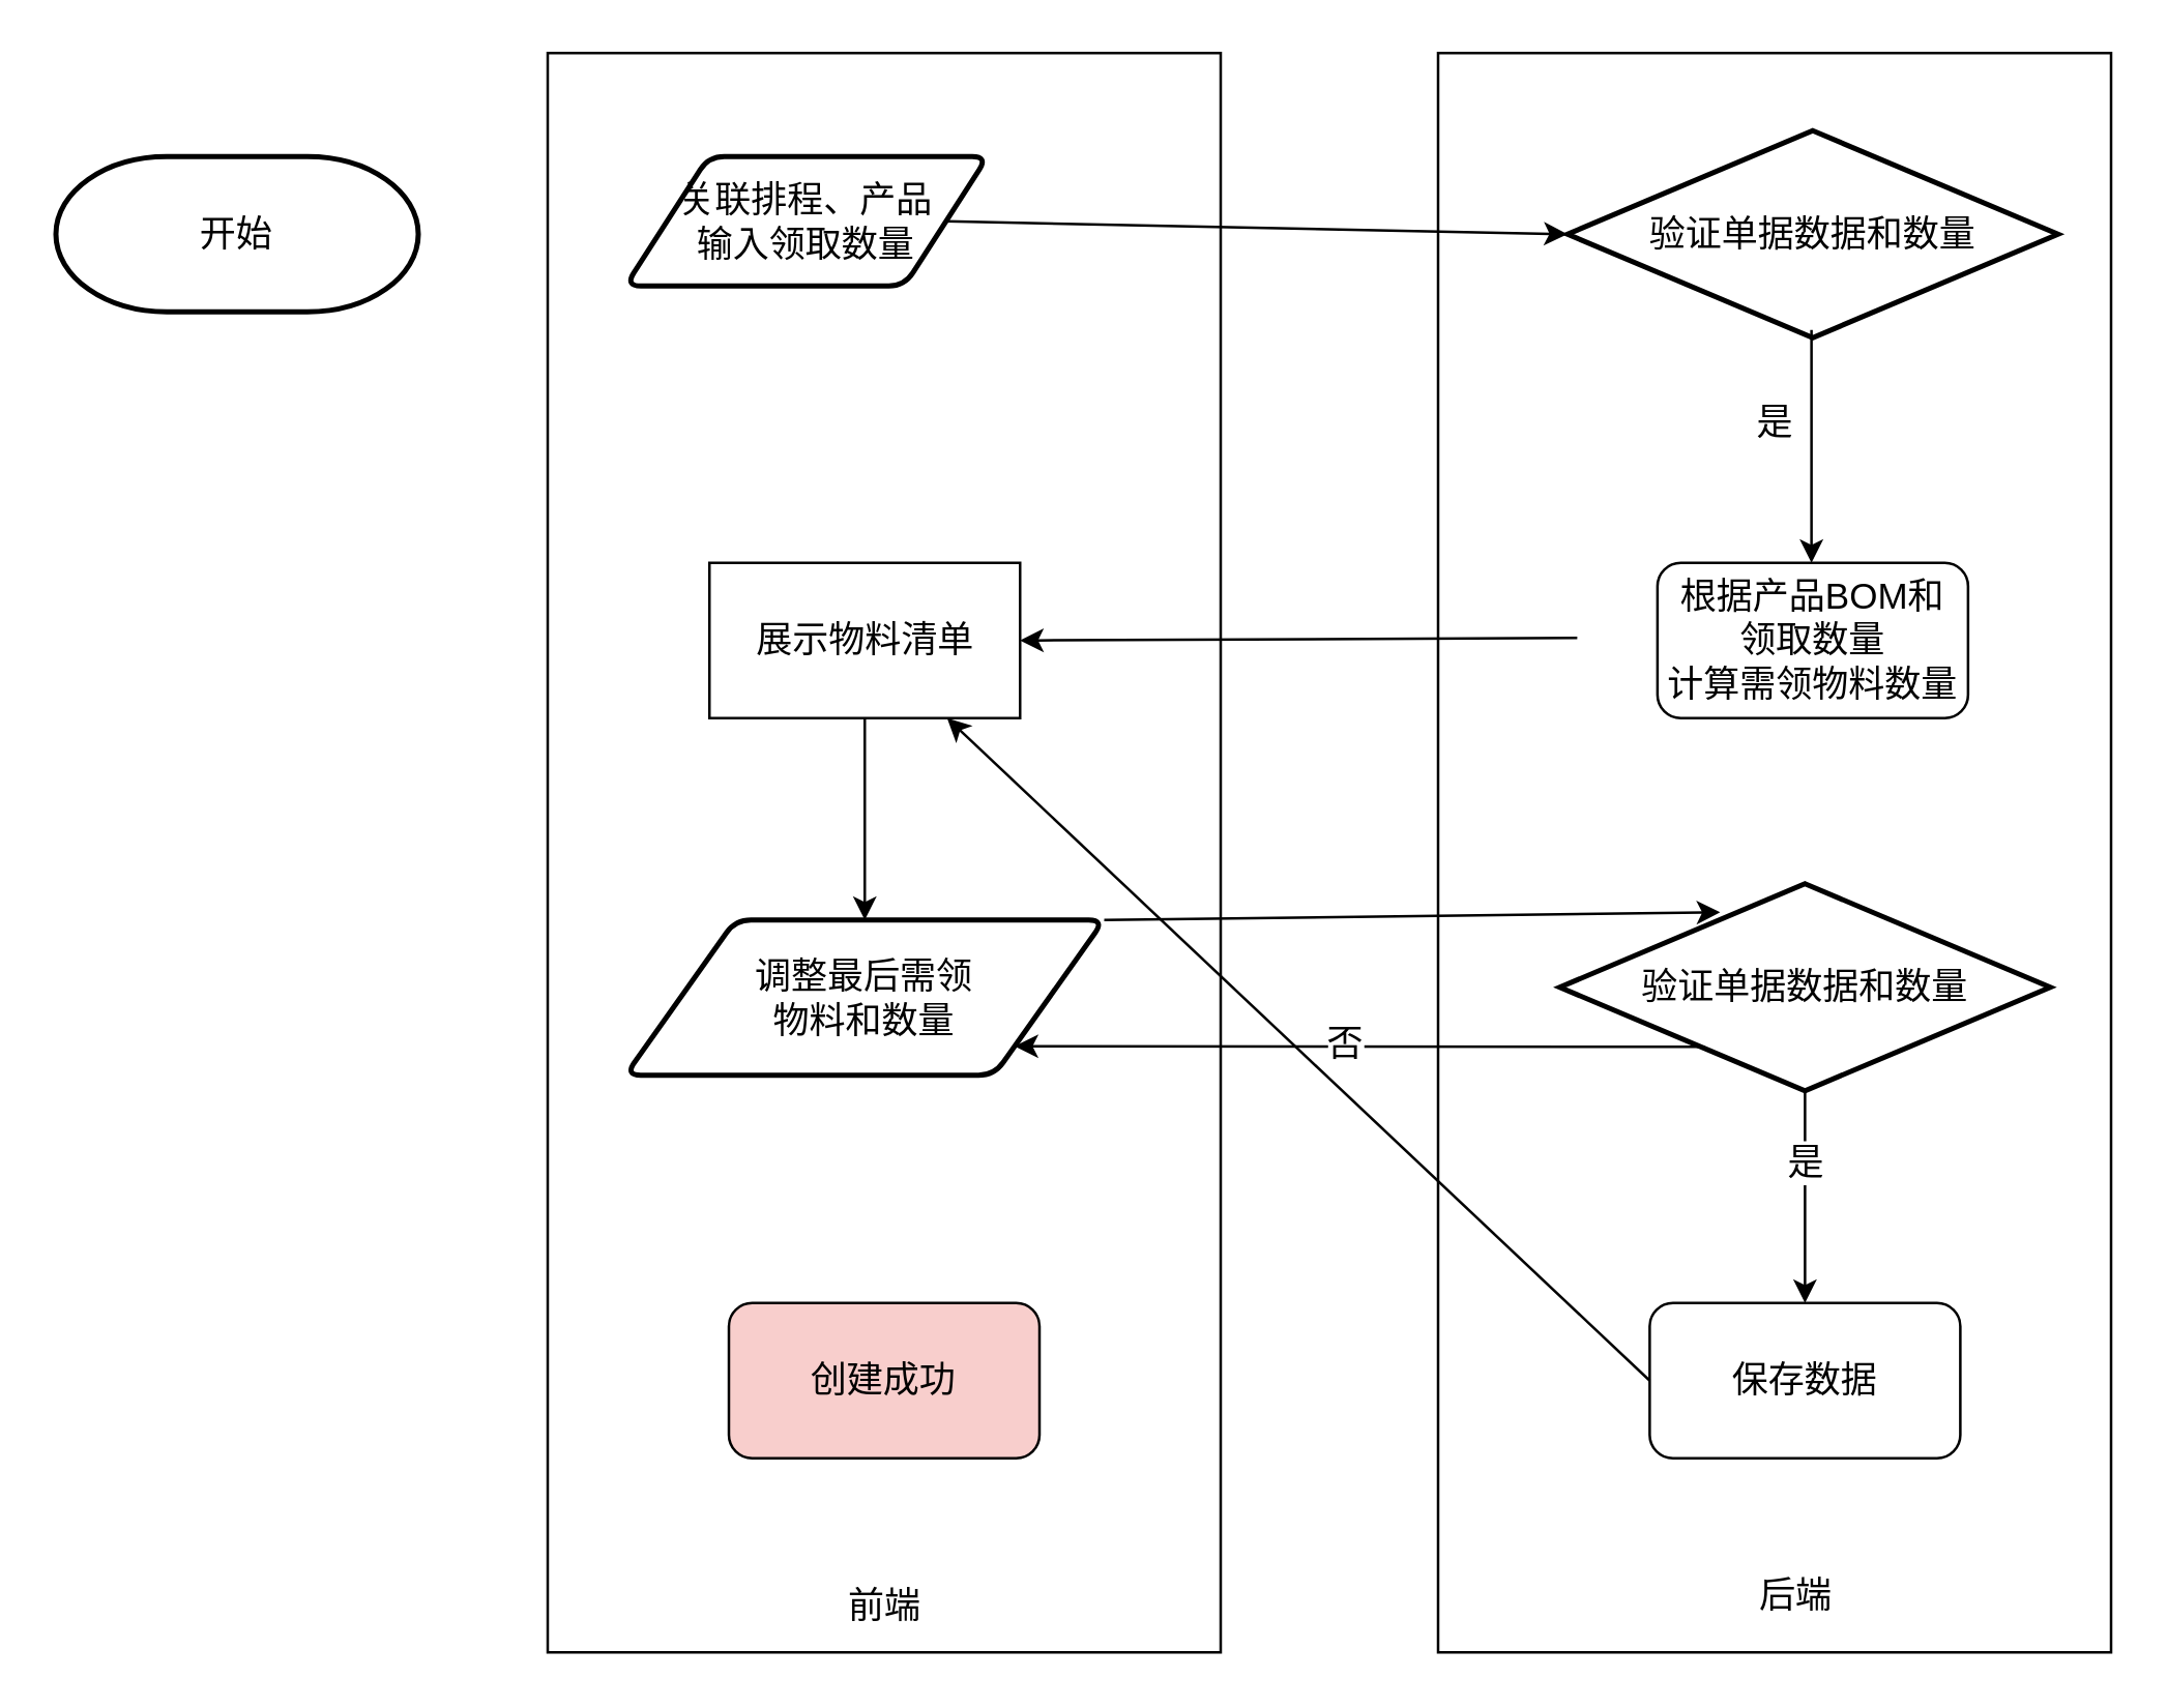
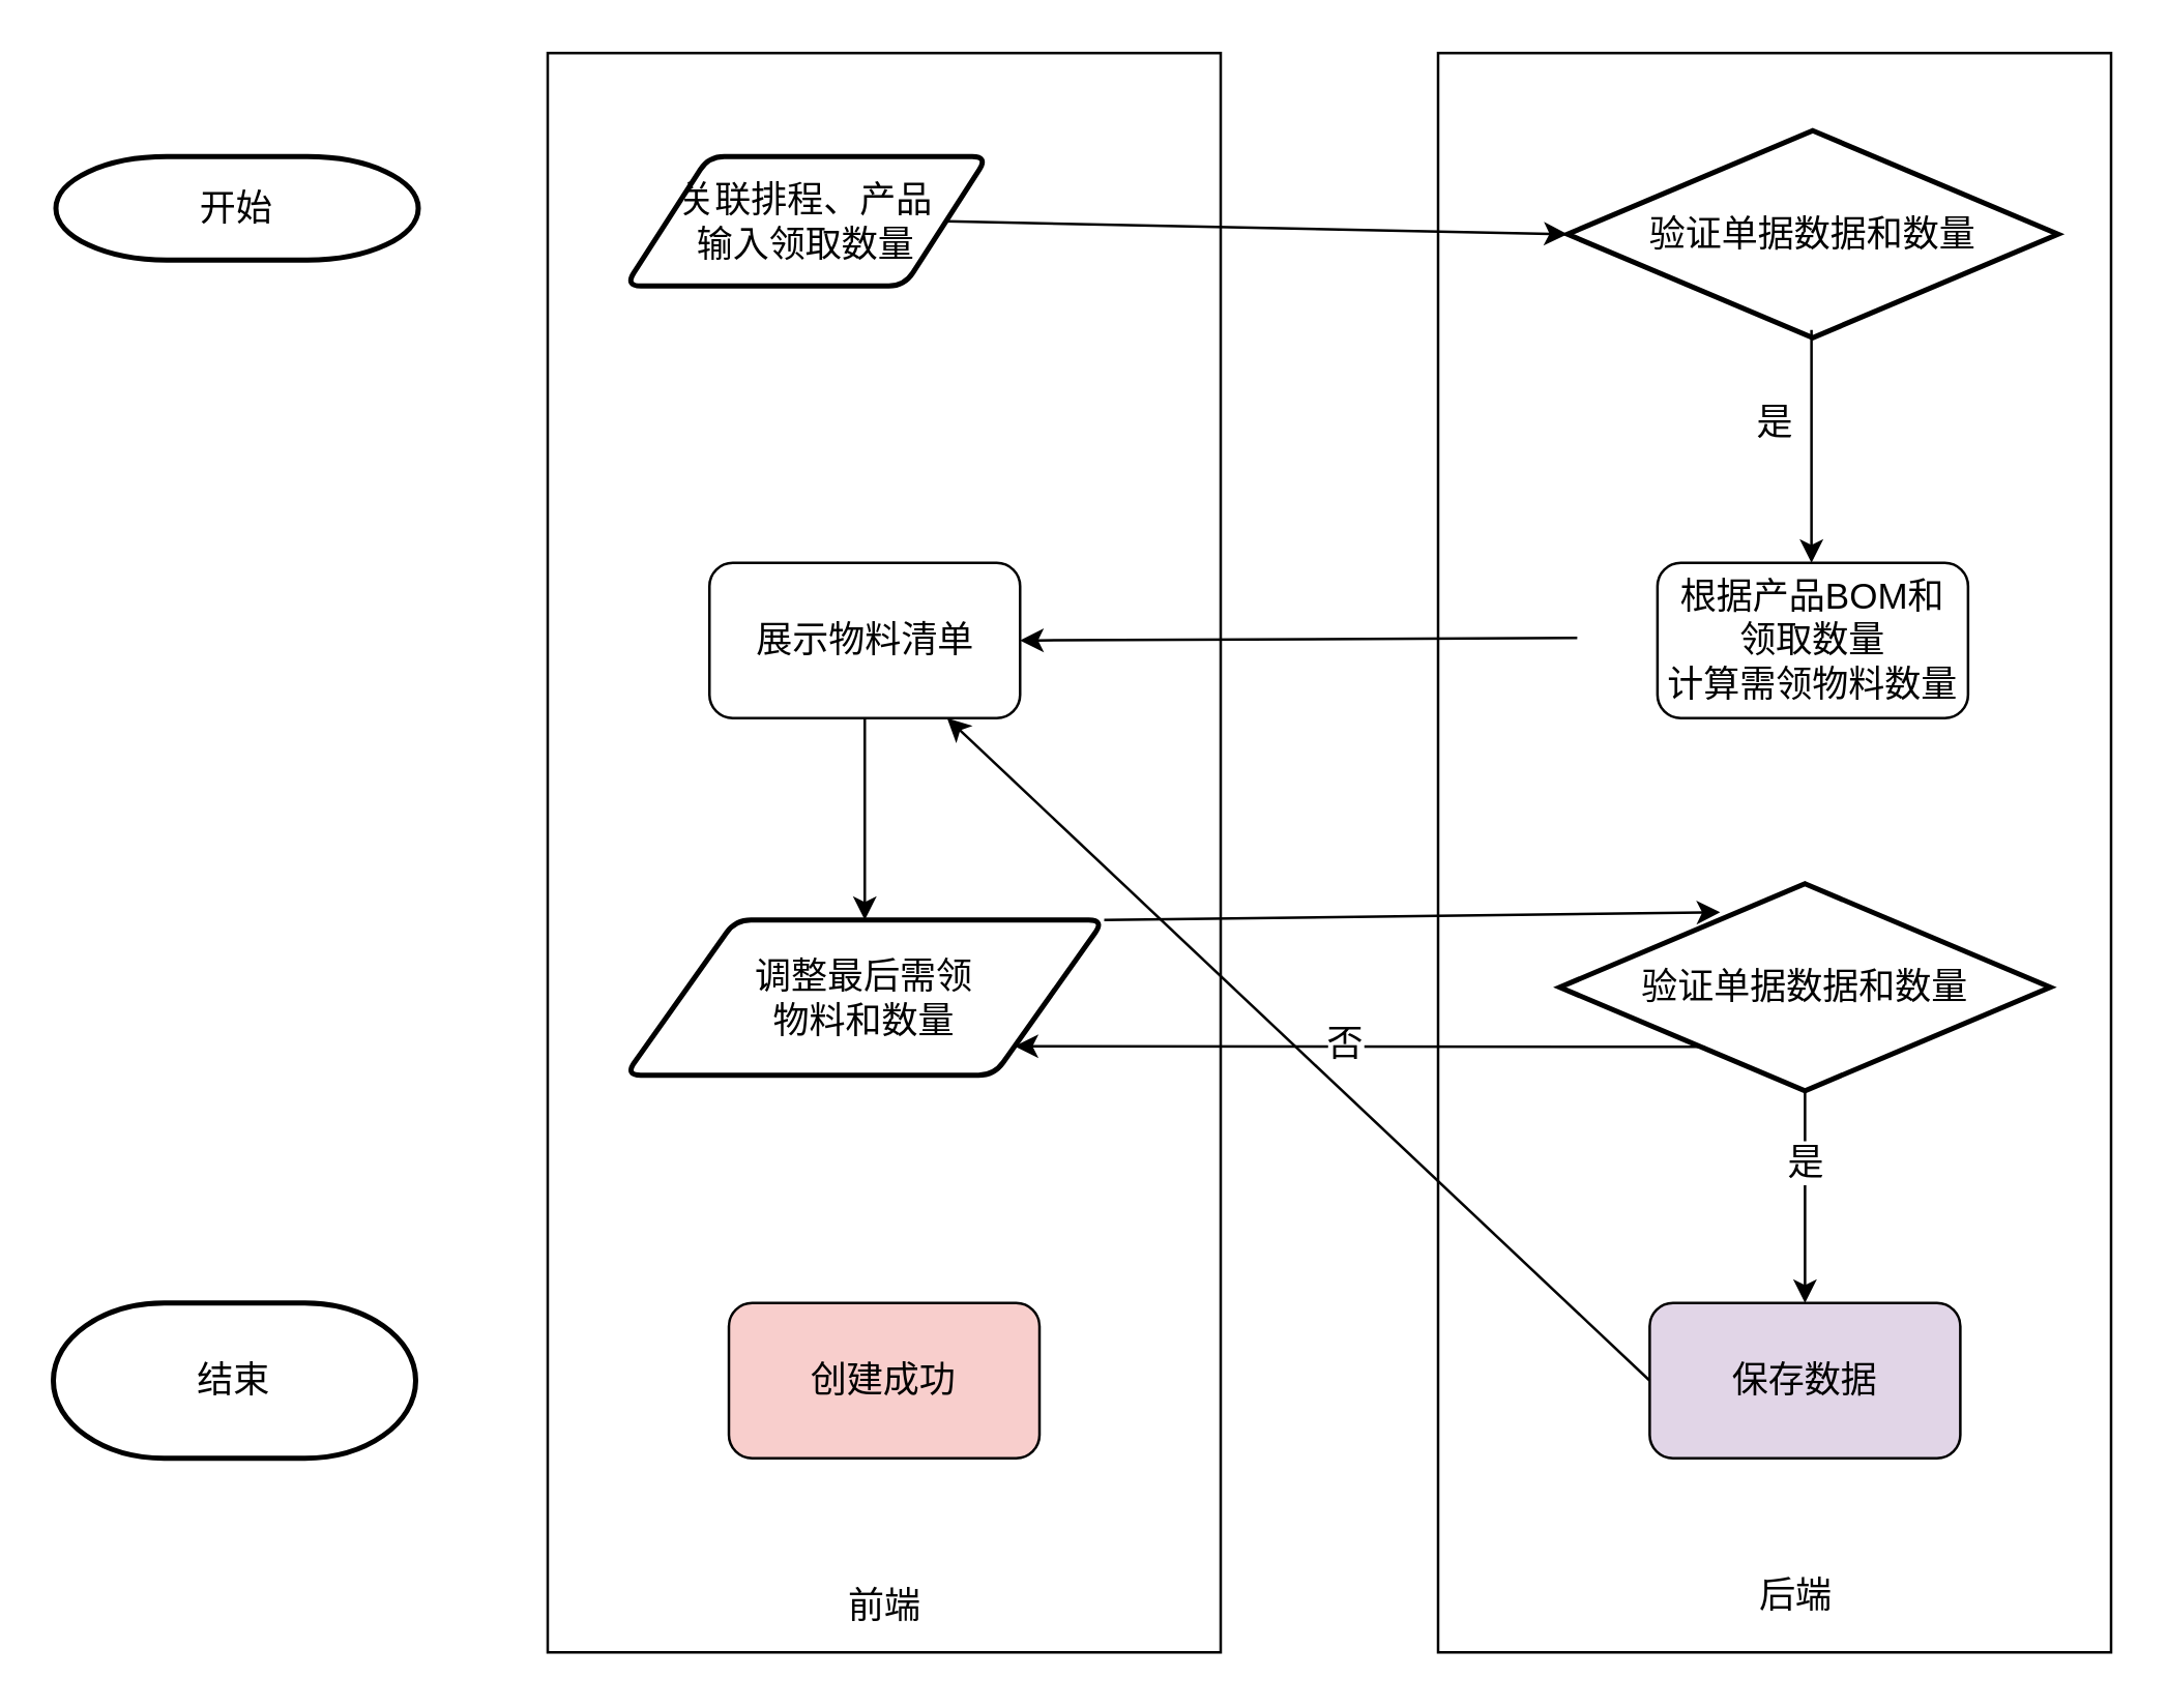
  <mxCell id="0" />
  <mxCell id="1" parent="0" />
  <mxCell id="2" value="" style="verticalLabelPosition=bottom;verticalAlign=top;html=1;shape=mxgraph.basic.rect;fillColor2=none;strokeWidth=1;size=20;indent=5;fontSize=14;" vertex="1" parent="1"><mxGeometry x="555" y="20" width="260" height="618" as="geometry" /></mxCell>
  <mxCell id="3" value="" style="verticalLabelPosition=bottom;verticalAlign=top;html=1;shape=mxgraph.basic.rect;fillColor2=none;strokeWidth=1;size=20;indent=5;fontSize=14;" vertex="1" parent="1"><mxGeometry x="211" y="20" width="260" height="618" as="geometry" /></mxCell>
- <mxCell id="4" value="开始" style="strokeWidth=2;html=1;shape=mxgraph.flowchart.terminator;whiteSpace=wrap;fontSize=14;" vertex="1" parent="1"><mxGeometry x="21" y="60" width="140" height="60" as="geometry" /></mxCell>
+ <mxCell id="4" value="开始" style="strokeWidth=2;html=1;shape=mxgraph.flowchart.terminator;whiteSpace=wrap;fontSize=14;" vertex="1" parent="1"><mxGeometry x="21" y="60" width="140" height="40" as="geometry" /></mxCell>
  <mxCell id="5" value="关联排程、产品&lt;br&gt;输入领取数量" style="shape=parallelogram;html=1;strokeWidth=2;perimeter=parallelogramPerimeter;whiteSpace=wrap;rounded=1;arcSize=12;size=0.23;fontSize=14;" vertex="1" parent="1"><mxGeometry x="241" y="60" width="140" height="50" as="geometry" /></mxCell>
  <mxCell id="6" value="验证单据数据和数量" style="strokeWidth=2;html=1;shape=mxgraph.flowchart.decision;whiteSpace=wrap;fontSize=14;" vertex="1" parent="1"><mxGeometry x="605" y="50" width="189.5" height="80" as="geometry" /></mxCell>
+ <mxCell id="7" value="结束" style="strokeWidth=2;html=1;shape=mxgraph.flowchart.terminator;whiteSpace=wrap;fontSize=14;" vertex="1" parent="1"><mxGeometry x="20" y="503" width="140" height="60" as="geometry" /></mxCell>
  <mxCell id="8" value="是" style="text;html=1;align=center;verticalAlign=middle;resizable=0;points=[];autosize=1;strokeColor=none;fillColor=none;fontSize=14;" vertex="1" parent="1"><mxGeometry x="665" y="148" width="40" height="30" as="geometry" /></mxCell>
  <mxCell id="9" value="根据产品BOM和&lt;br&gt;领取数量&lt;br&gt;计算需领物料数量" style="rounded=1;whiteSpace=wrap;html=1;fontSize=14;" vertex="1" parent="1"><mxGeometry x="639.75" y="217" width="120" height="60" as="geometry" /></mxCell>
  <mxCell id="10" value="" style="endArrow=classic;html=1;rounded=0;fontSize=14;" edge="1" parent="1"><mxGeometry width="50" height="50" relative="1" as="geometry"><mxPoint x="699.25" y="127" as="sourcePoint" /><mxPoint x="699.25" y="217" as="targetPoint" /></mxGeometry></mxCell>
  <mxCell id="11" value="前端" style="text;html=1;align=center;verticalAlign=middle;resizable=0;points=[];autosize=1;strokeColor=none;fillColor=none;fontSize=14;" vertex="1" parent="1"><mxGeometry x="316" y="605" width="50" height="30" as="geometry" /></mxCell>
  <mxCell id="12" value="后端" style="text;html=1;align=center;verticalAlign=middle;resizable=0;points=[];autosize=1;strokeColor=none;fillColor=none;fontSize=14;" vertex="1" parent="1"><mxGeometry x="667.75" y="601" width="50" height="30" as="geometry" /></mxCell>
  <mxCell id="13" value="" style="endArrow=classic;html=1;rounded=0;fontSize=14;exitX=1;exitY=0.5;exitDx=0;exitDy=0;entryX=0;entryY=0.5;entryDx=0;entryDy=0;entryPerimeter=0;" edge="1" parent="1" source="5" target="6"><mxGeometry width="50" height="50" relative="1" as="geometry"><mxPoint x="344" y="-40" as="sourcePoint" /><mxPoint x="394" y="-90" as="targetPoint" /></mxGeometry></mxCell>
- <mxCell id="14" value="展示物料清单" style="whiteSpace=wrap;html=1;fontSize=14;rounded=0;" vertex="1" parent="1"><mxGeometry x="273.5" y="217" width="120" height="60" as="geometry" /></mxCell>
+ <mxCell id="14" value="展示物料清单" style="rounded=1;whiteSpace=wrap;html=1;fontSize=14;" vertex="1" parent="1"><mxGeometry x="273.5" y="217" width="120" height="60" as="geometry" /></mxCell>
  <mxCell id="15" value="" style="endArrow=classic;html=1;rounded=0;fontSize=14;exitX=0;exitY=0.5;exitDx=0;exitDy=0;entryX=1;entryY=0.5;entryDx=0;entryDy=0;" edge="1" parent="1" target="14"><mxGeometry width="50" height="50" relative="1" as="geometry"><mxPoint x="608.75" y="246" as="sourcePoint" /><mxPoint x="414" y="261" as="targetPoint" /></mxGeometry></mxCell>
  <mxCell id="16" value="调整最后需领&lt;br&gt;物料和数量" style="shape=parallelogram;html=1;strokeWidth=2;perimeter=parallelogramPerimeter;whiteSpace=wrap;rounded=1;arcSize=12;size=0.23;fontSize=14;" vertex="1" parent="1"><mxGeometry x="241" y="355" width="185" height="60" as="geometry" /></mxCell>
  <mxCell id="17" value="" style="endArrow=classic;html=1;rounded=0;fontSize=14;exitX=0.5;exitY=1;exitDx=0;exitDy=0;entryX=0.5;entryY=0;entryDx=0;entryDy=0;" edge="1" parent="1" source="14" target="16"><mxGeometry width="50" height="50" relative="1" as="geometry"><mxPoint x="390" y="268" as="sourcePoint" /><mxPoint x="440" y="218" as="targetPoint" /></mxGeometry></mxCell>
  <mxCell id="18" value="验证单据数据和数量" style="strokeWidth=2;html=1;shape=mxgraph.flowchart.decision;whiteSpace=wrap;fontSize=14;" vertex="1" parent="1"><mxGeometry x="602" y="341" width="189.5" height="80" as="geometry" /></mxCell>
  <mxCell id="19" value="" style="endArrow=classic;html=1;rounded=0;fontSize=14;exitX=0.296;exitY=0.788;exitDx=0;exitDy=0;exitPerimeter=0;entryX=1;entryY=1;entryDx=0;entryDy=0;" edge="1" parent="1" source="18" target="16"><mxGeometry width="50" height="50" relative="1" as="geometry"><mxPoint x="571" y="403" as="sourcePoint" /><mxPoint x="427.725" y="403" as="targetPoint" /></mxGeometry></mxCell>
  <mxCell id="20" value="否" style="edgeLabel;html=1;align=center;verticalAlign=middle;resizable=0;points=[];fontSize=14;" vertex="1" connectable="0" parent="19"><mxGeometry x="0.239" y="1" relative="1" as="geometry"><mxPoint x="25" y="-2" as="offset" /></mxGeometry></mxCell>
- <mxCell id="21" value="保存数据" style="rounded=1;whiteSpace=wrap;html=1;fontSize=14;" vertex="1" parent="1"><mxGeometry x="636.75" y="503" width="120" height="60" as="geometry" /></mxCell>
+ <mxCell id="21" value="保存数据" style="rounded=1;whiteSpace=wrap;html=1;fontSize=14;fillColor=#e1d5e7;" vertex="1" parent="1"><mxGeometry x="636.75" y="503" width="120" height="60" as="geometry" /></mxCell>
  <mxCell id="22" value="" style="endArrow=classic;html=1;rounded=0;fontSize=14;entryX=0.5;entryY=0;entryDx=0;entryDy=0;exitX=0.5;exitY=1;exitDx=0;exitDy=0;exitPerimeter=0;" edge="1" parent="1" source="18" target="21"><mxGeometry width="50" height="50" relative="1" as="geometry"><mxPoint x="444" y="388" as="sourcePoint" /><mxPoint x="494" y="338" as="targetPoint" /></mxGeometry></mxCell>
  <mxCell id="23" value="是" style="edgeLabel;html=1;align=center;verticalAlign=middle;resizable=0;points=[];fontSize=14;" vertex="1" connectable="0" parent="22"><mxGeometry x="-0.342" relative="1" as="geometry"><mxPoint as="offset" /></mxGeometry></mxCell>
  <mxCell id="24" value="创建成功" style="rounded=1;whiteSpace=wrap;html=1;fontSize=14;fillColor=#f8cecc;" vertex="1" parent="1"><mxGeometry x="281" y="503" width="120" height="60" as="geometry" /></mxCell>
  <mxCell id="25" value="" style="endArrow=classic;html=1;rounded=0;fontSize=14;exitX=0;exitY=0.5;exitDx=0;exitDy=0;" edge="1" parent="1" source="21" target="14"><mxGeometry width="50" height="50" relative="1" as="geometry"><mxPoint x="413" y="488" as="sourcePoint" /><mxPoint x="463" y="438" as="targetPoint" /></mxGeometry></mxCell>
  <mxCell id="26" value="" style="endArrow=classic;html=1;rounded=0;fontSize=14;entryX=0.327;entryY=0.138;entryDx=0;entryDy=0;entryPerimeter=0;exitX=1;exitY=0;exitDx=0;exitDy=0;" edge="1" parent="1" source="16" target="18"><mxGeometry width="50" height="50" relative="1" as="geometry"><mxPoint x="413" y="408" as="sourcePoint" /><mxPoint x="463" y="358" as="targetPoint" /></mxGeometry></mxCell>
